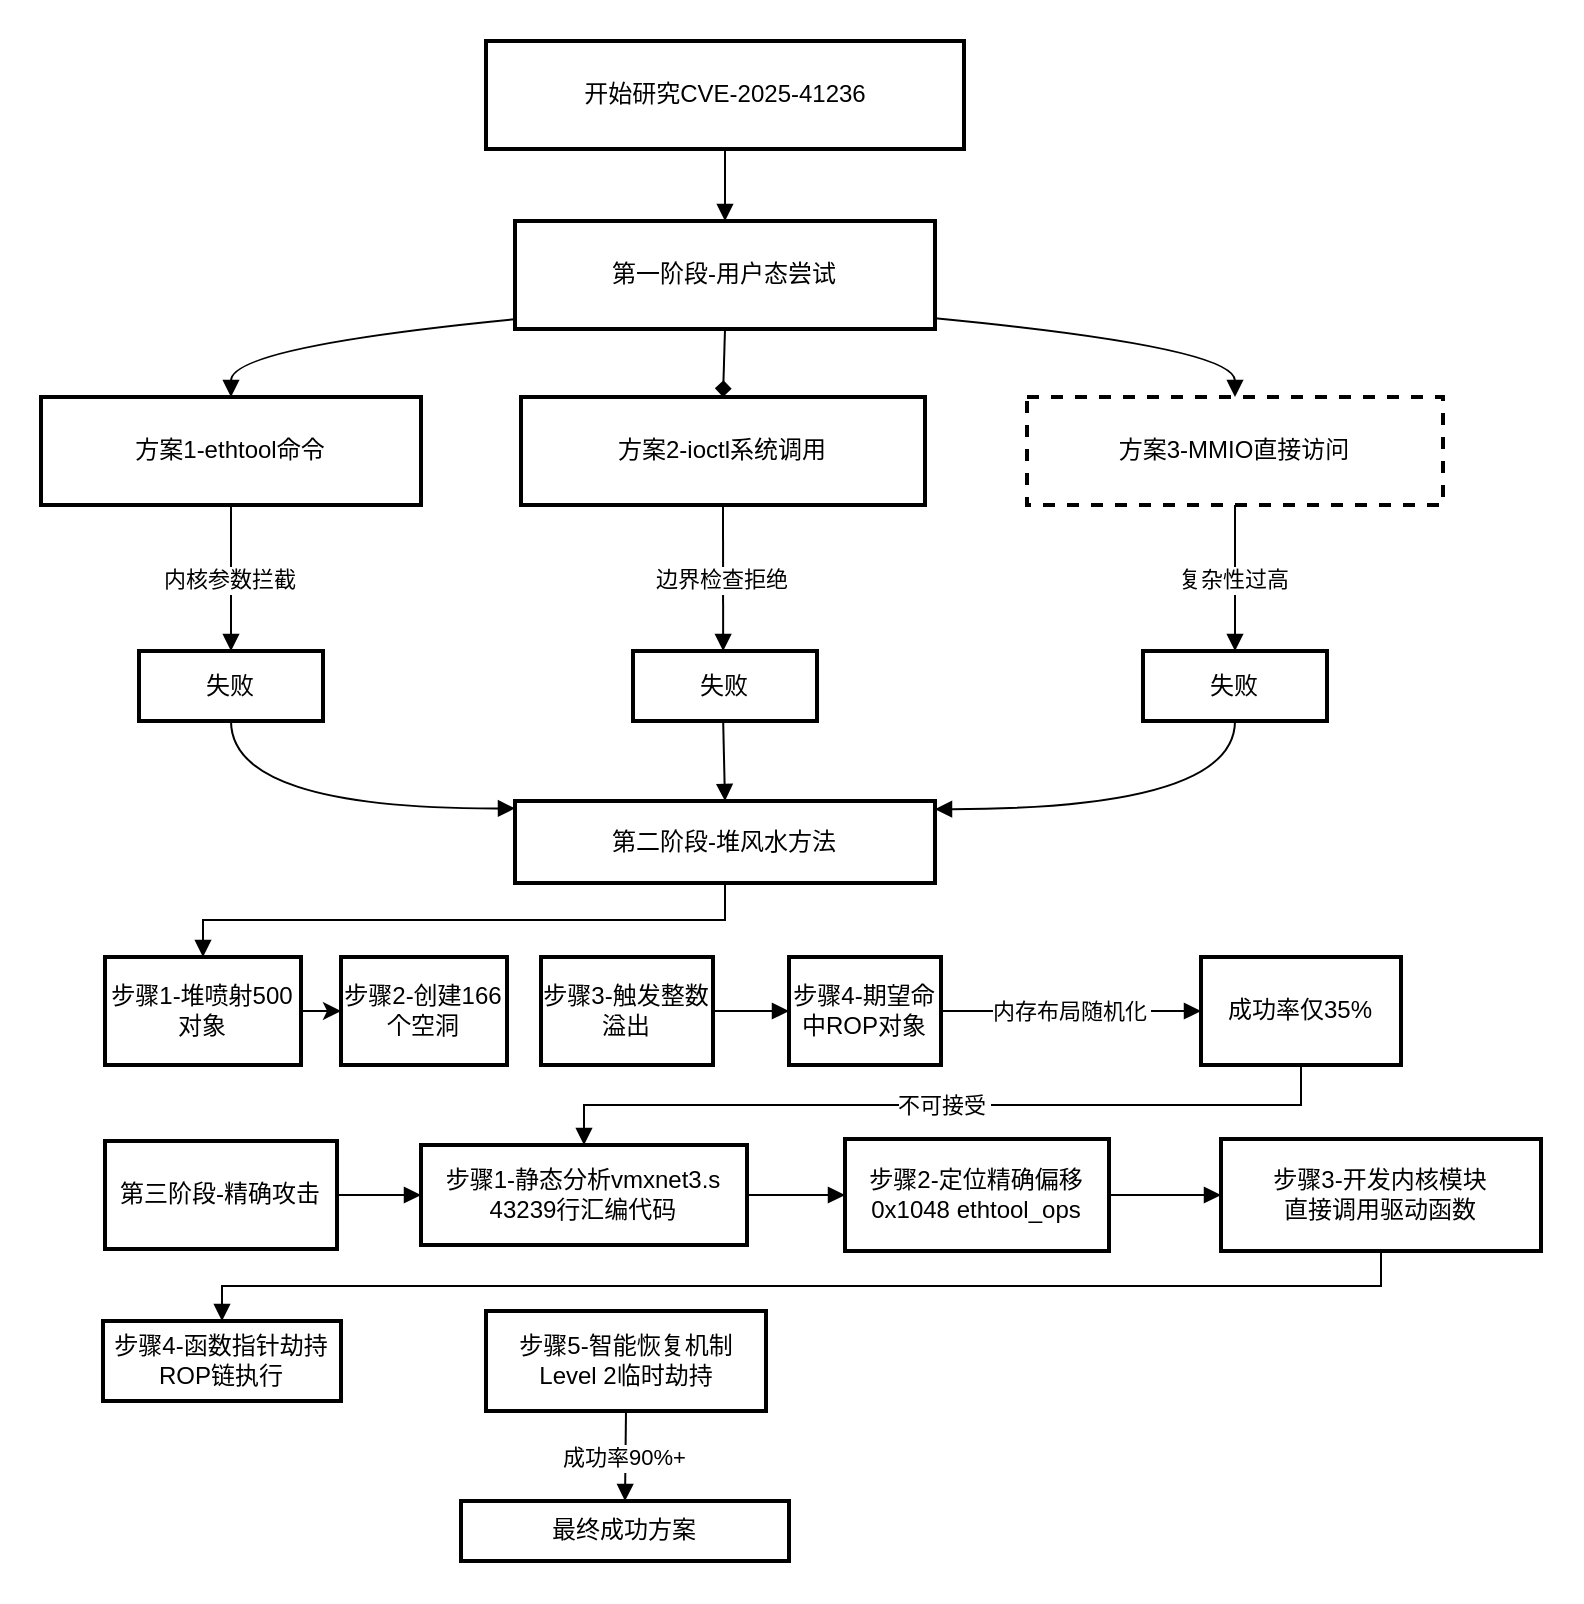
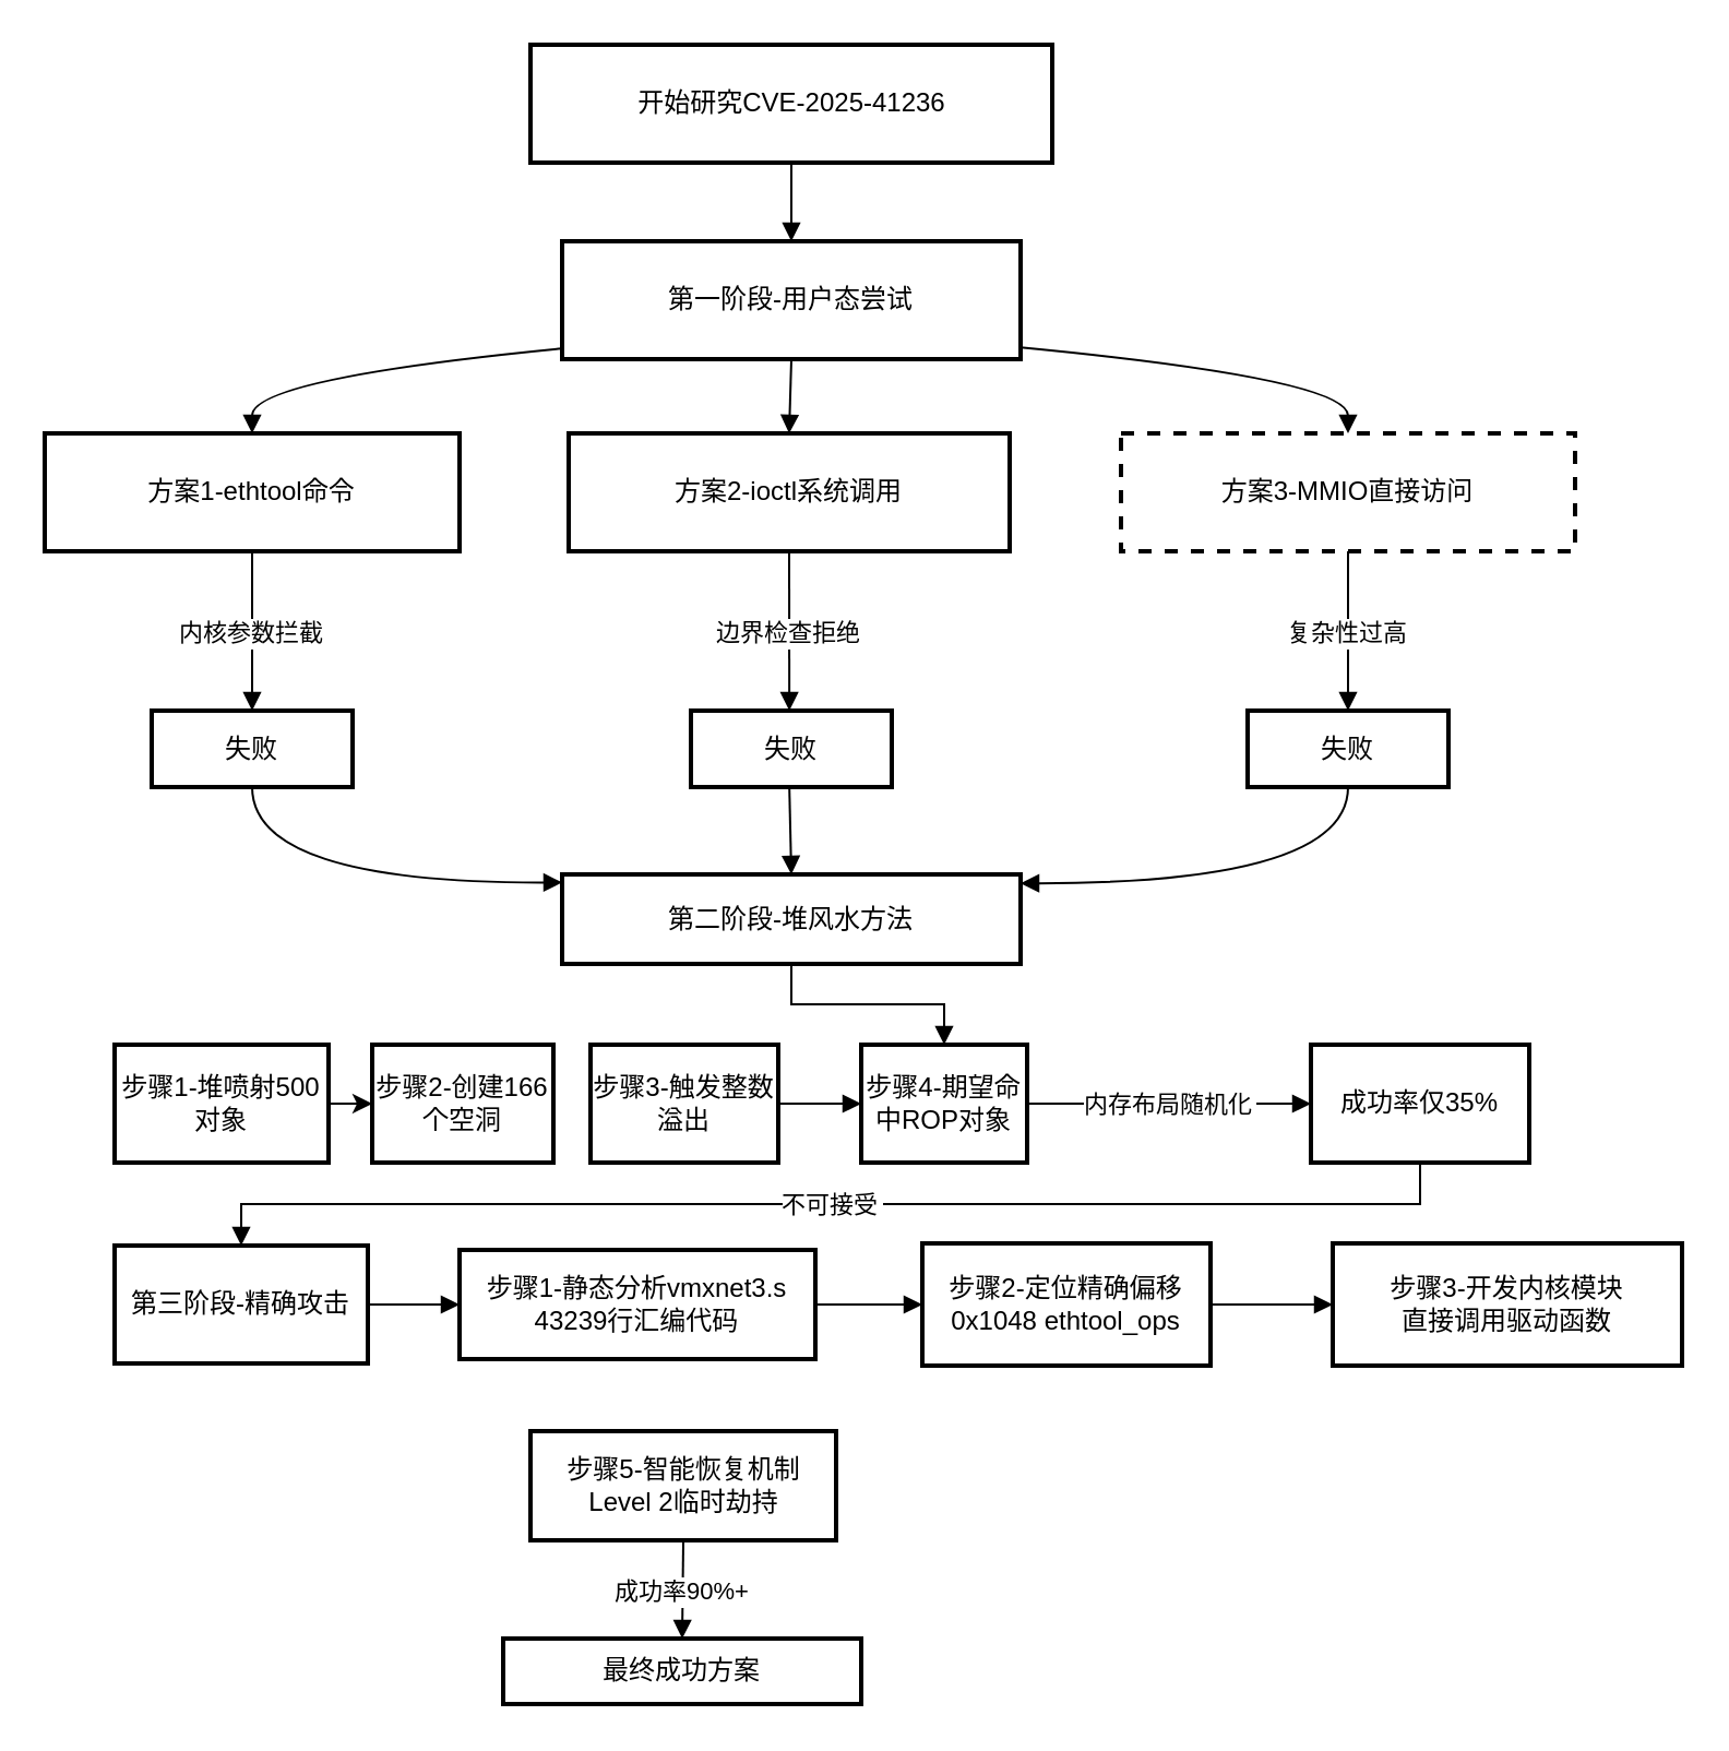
  <mxCell id="0" />
  <mxCell id="1" parent="0" />
  <mxCell id="2" value="开始研究CVE-2025-41236" style="whiteSpace=wrap;strokeWidth=2;" vertex="1" parent="1"><mxGeometry x="242.5" y="20" width="239" height="54" as="geometry" /></mxCell>
  <mxCell id="3" value="第一阶段-用户态尝试" style="whiteSpace=wrap;strokeWidth=2;" vertex="1" parent="1"><mxGeometry x="257" y="110" width="210" height="54" as="geometry" /></mxCell>
  <mxCell id="4" value="方案1-ethtool命令" style="whiteSpace=wrap;strokeWidth=2;" vertex="1" parent="1"><mxGeometry x="20" y="198" width="190" height="54" as="geometry" /></mxCell>
  <mxCell id="5" value="方案2-ioctl系统调用" style="whiteSpace=wrap;strokeWidth=2;" vertex="1" parent="1"><mxGeometry x="260" y="198" width="202" height="54" as="geometry" /></mxCell>
  <mxCell id="6" value="方案3-MMIO直接访问" style="whiteSpace=wrap;strokeWidth=2;dashed=1;" vertex="1" parent="1"><mxGeometry x="513" y="198" width="208" height="54" as="geometry" /></mxCell>
  <mxCell id="7" value="失败" style="whiteSpace=wrap;strokeWidth=2;" vertex="1" parent="1"><mxGeometry x="69" y="325" width="92" height="35" as="geometry" /></mxCell>
  <mxCell id="8" value="失败" style="whiteSpace=wrap;strokeWidth=2;" vertex="1" parent="1"><mxGeometry x="316" y="325" width="92" height="35" as="geometry" /></mxCell>
  <mxCell id="9" value="失败" style="whiteSpace=wrap;strokeWidth=2;" vertex="1" parent="1"><mxGeometry x="571" y="325" width="92" height="35" as="geometry" /></mxCell>
  <mxCell id="10" value="第二阶段-堆风水方法" style="whiteSpace=wrap;strokeWidth=2;" vertex="1" parent="1"><mxGeometry x="257" y="400" width="210" height="41" as="geometry" /></mxCell>
  <mxCell id="11" style="edgeStyle=orthogonalEdgeStyle;rounded=0;orthogonalLoop=1;jettySize=auto;html=1;exitX=1;exitY=0.5;exitDx=0;exitDy=0;" edge="1" parent="1" source="12" target="13"><mxGeometry relative="1" as="geometry" /></mxCell>
  <mxCell id="12" value="步骤1-堆喷射500对象" style="whiteSpace=wrap;strokeWidth=2;" vertex="1" parent="1"><mxGeometry x="52" y="478" width="98" height="54" as="geometry" /></mxCell>
  <mxCell id="13" value="步骤2-创建166个空洞" style="whiteSpace=wrap;strokeWidth=2;" vertex="1" parent="1"><mxGeometry x="170" y="478" width="83" height="54" as="geometry" /></mxCell>
  <mxCell id="14" value="步骤3-触发整数溢出" style="whiteSpace=wrap;strokeWidth=2;" vertex="1" parent="1"><mxGeometry x="270" y="478" width="86" height="54" as="geometry" /></mxCell>
  <mxCell id="15" value="步骤4-期望命中ROP对象" style="whiteSpace=wrap;strokeWidth=2;" vertex="1" parent="1"><mxGeometry x="394" y="478" width="76" height="54" as="geometry" /></mxCell>
  <mxCell id="16" value="成功率仅35%" style="whiteSpace=wrap;strokeWidth=2;" vertex="1" parent="1"><mxGeometry x="600" y="478" width="100" height="54" as="geometry" /></mxCell>
  <mxCell id="17" value="第三阶段-精确攻击" style="whiteSpace=wrap;strokeWidth=2;" vertex="1" parent="1"><mxGeometry x="52" y="570" width="116" height="54" as="geometry" /></mxCell>
  <mxCell id="18" value="步骤1-静态分析vmxnet3.s&#10;43239行汇编代码" style="whiteSpace=wrap;strokeWidth=2;" vertex="1" parent="1"><mxGeometry x="210" y="572" width="163" height="50" as="geometry" /></mxCell>
  <mxCell id="19" value="步骤2-定位精确偏移&#10;0x1048 ethtool_ops" style="whiteSpace=wrap;strokeWidth=2;" vertex="1" parent="1"><mxGeometry x="422" y="569" width="132" height="56" as="geometry" /></mxCell>
  <mxCell id="20" value="步骤3-开发内核模块&#10;直接调用驱动函数" style="whiteSpace=wrap;strokeWidth=2;" vertex="1" parent="1"><mxGeometry x="610" y="569" width="160" height="56" as="geometry" /></mxCell>
- <mxCell id="21" value="步骤4-函数指针劫持&#10;ROP链执行" style="whiteSpace=wrap;strokeWidth=2;" vertex="1" parent="1"><mxGeometry x="51" y="660" width="119" height="40" as="geometry" /></mxCell>
  <mxCell id="22" value="步骤5-智能恢复机制&#10;Level 2临时劫持" style="whiteSpace=wrap;strokeWidth=2;" vertex="1" parent="1"><mxGeometry x="242.5" y="655" width="140" height="50" as="geometry" /></mxCell>
  <mxCell id="23" value="最终成功方案" style="whiteSpace=wrap;strokeWidth=2;" vertex="1" parent="1"><mxGeometry x="230" y="750" width="164" height="30" as="geometry" /></mxCell>
  <mxCell id="24" value="" style="curved=1;startArrow=none;endArrow=block;exitX=0.5;exitY=1;entryX=0.5;entryY=0;rounded=0;" edge="1" parent="1" source="2" target="3"><mxGeometry relative="1" as="geometry"><Array as="points" /></mxGeometry></mxCell>
  <mxCell id="25" value="" style="curved=1;startArrow=none;endArrow=block;exitX=0;exitY=0.91;entryX=0.5;entryY=0;rounded=0;" edge="1" parent="1" source="3" target="4"><mxGeometry relative="1" as="geometry"><Array as="points"><mxPoint x="115" y="173" /></Array></mxGeometry></mxCell>
- <mxCell id="26" value="" style="curved=1;startArrow=none;endArrow=diamond;exitX=0.5;exitY=1;entryX=0.5;entryY=0;rounded=0;" edge="1" parent="1" source="3" target="5"><mxGeometry relative="1" as="geometry"><Array as="points" /></mxGeometry></mxCell>
+ <mxCell id="26" value="" style="curved=1;startArrow=none;endArrow=block;exitX=0.5;exitY=1;entryX=0.5;entryY=0;rounded=0;" edge="1" parent="1" source="3" target="5"><mxGeometry relative="1" as="geometry"><Array as="points" /></mxGeometry></mxCell>
  <mxCell id="27" value="" style="curved=1;startArrow=none;endArrow=block;exitX=1;exitY=0.9;entryX=0.5;entryY=0;rounded=0;" edge="1" parent="1" source="3" target="6"><mxGeometry relative="1" as="geometry"><Array as="points"><mxPoint x="617" y="173" /></Array></mxGeometry></mxCell>
  <mxCell id="28" value="内核参数拦截" style="curved=1;startArrow=none;endArrow=block;exitX=0.5;exitY=1;entryX=0.5;entryY=0;rounded=0;" edge="1" parent="1" source="4" target="7"><mxGeometry relative="1" as="geometry"><Array as="points" /></mxGeometry></mxCell>
  <mxCell id="29" value="边界检查拒绝" style="curved=1;startArrow=none;endArrow=block;exitX=0.5;exitY=1;entryX=0.49;entryY=0;rounded=0;" edge="1" parent="1" source="5" target="8"><mxGeometry relative="1" as="geometry"><Array as="points" /></mxGeometry></mxCell>
  <mxCell id="30" value="复杂性过高" style="curved=1;startArrow=none;endArrow=block;exitX=0.5;exitY=1;entryX=0.5;entryY=0;rounded=0;" edge="1" parent="1" source="6" target="9"><mxGeometry relative="1" as="geometry"><Array as="points" /></mxGeometry></mxCell>
  <mxCell id="31" value="" style="curved=1;startArrow=none;endArrow=block;exitX=0.5;exitY=1;entryX=0;entryY=0.09;rounded=0;" edge="1" parent="1" source="7" target="10"><mxGeometry relative="1" as="geometry"><Array as="points"><mxPoint x="115" y="404" /></Array></mxGeometry></mxCell>
  <mxCell id="32" value="" style="curved=1;startArrow=none;endArrow=block;exitX=0.49;exitY=1;entryX=0.5;entryY=0;rounded=0;" edge="1" parent="1" source="8" target="10"><mxGeometry relative="1" as="geometry"><Array as="points" /></mxGeometry></mxCell>
  <mxCell id="33" value="" style="curved=1;startArrow=none;endArrow=block;exitX=0.5;exitY=1;entryX=1;entryY=0.1;rounded=0;" edge="1" parent="1" source="9" target="10"><mxGeometry relative="1" as="geometry"><Array as="points"><mxPoint x="617" y="404" /></Array></mxGeometry></mxCell>
- <mxCell id="34" value="" style="startArrow=none;endArrow=block;exitX=0.5;exitY=1;entryX=0.5;entryY=0;rounded=0;strokeColor=default;edgeStyle=orthogonalEdgeStyle;" edge="1" parent="1" source="10" target="12"><mxGeometry relative="1" as="geometry" /></mxCell>
+ <mxCell id="34" value="" style="startArrow=none;endArrow=block;exitX=0.5;exitY=1;rounded=0;strokeColor=default;edgeStyle=orthogonalEdgeStyle;" edge="1" parent="1" source="10" target="15"><mxGeometry relative="1" as="geometry" /></mxCell>
  <mxCell id="35" value="" style="curved=1;startArrow=none;endArrow=block;exitX=1;exitY=0.5;entryX=0;entryY=0.5;rounded=0;exitDx=0;exitDy=0;entryDx=0;entryDy=0;" edge="1" parent="1" source="14" target="15"><mxGeometry relative="1" as="geometry"><Array as="points" /></mxGeometry></mxCell>
  <mxCell id="36" value="内存布局随机化" style="curved=1;startArrow=none;endArrow=block;exitX=1;exitY=0.5;entryX=0;entryY=0.5;rounded=0;exitDx=0;exitDy=0;entryDx=0;entryDy=0;" edge="1" parent="1" source="15" target="16"><mxGeometry relative="1" as="geometry"><Array as="points" /></mxGeometry></mxCell>
- <mxCell id="37" value="不可接受" style="startArrow=none;endArrow=block;exitX=0.5;exitY=1;rounded=0;edgeStyle=orthogonalEdgeStyle;" edge="1" parent="1" source="16" target="18"><mxGeometry relative="1" as="geometry" /></mxCell>
+ <mxCell id="37" value="不可接受" style="startArrow=none;endArrow=block;exitX=0.5;exitY=1;entryX=0.5;entryY=0;rounded=0;edgeStyle=orthogonalEdgeStyle;" edge="1" parent="1" source="16" target="17"><mxGeometry relative="1" as="geometry" /></mxCell>
  <mxCell id="38" value="" style="curved=1;startArrow=none;endArrow=block;exitX=1;exitY=0.5;entryX=0;entryY=0.5;rounded=0;exitDx=0;exitDy=0;entryDx=0;entryDy=0;" edge="1" parent="1" source="17" target="18"><mxGeometry relative="1" as="geometry"><Array as="points" /></mxGeometry></mxCell>
  <mxCell id="39" value="" style="curved=1;startArrow=none;endArrow=block;exitX=1;exitY=0.5;entryX=0;entryY=0.5;rounded=0;exitDx=0;exitDy=0;entryDx=0;entryDy=0;" edge="1" parent="1" source="18" target="19"><mxGeometry relative="1" as="geometry"><Array as="points" /></mxGeometry></mxCell>
  <mxCell id="40" value="" style="curved=1;startArrow=none;endArrow=block;exitX=1;exitY=0.5;entryX=0;entryY=0.5;rounded=0;exitDx=0;exitDy=0;entryDx=0;entryDy=0;" edge="1" parent="1" source="19" target="20"><mxGeometry relative="1" as="geometry"><Array as="points" /></mxGeometry></mxCell>
- <mxCell id="41" value="" style="startArrow=none;endArrow=block;exitX=0.5;exitY=1;entryX=0.5;entryY=0;rounded=0;edgeStyle=orthogonalEdgeStyle;" edge="1" parent="1" source="20" target="21"><mxGeometry relative="1" as="geometry" /></mxCell>
  <mxCell id="42" value="成功率90%+" style="curved=1;startArrow=none;endArrow=block;exitX=0.5;exitY=1;entryX=0.5;entryY=0;rounded=0;" edge="1" parent="1" source="22" target="23"><mxGeometry relative="1" as="geometry"><Array as="points" /></mxGeometry></mxCell>
